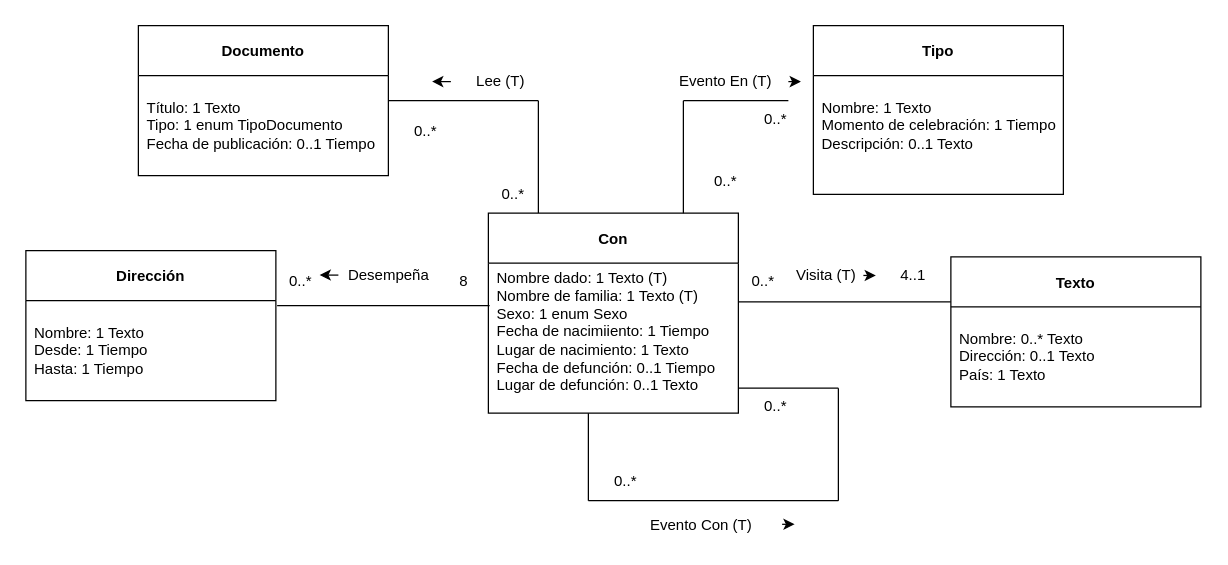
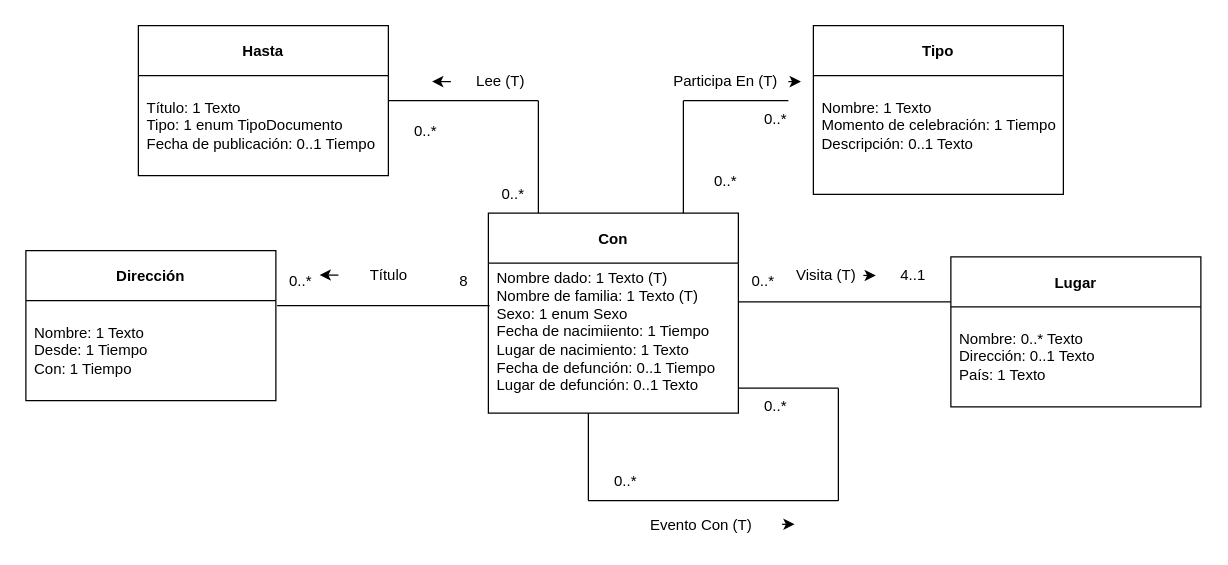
  <mxCell id="0" />
  <mxCell id="1" parent="0" />
- <mxCell id="2" value="Documento" style="swimlane;startSize=40;" vertex="1" parent="1"><mxGeometry x="110" y="20" width="200" height="120" as="geometry" /></mxCell>
+ <mxCell id="2" value="Hasta" style="swimlane;startSize=40;" vertex="1" parent="1"><mxGeometry x="110" y="20" width="200" height="120" as="geometry" /></mxCell>
  <mxCell id="3" value="Título: 1 Texto&lt;br&gt;Tipo: 1 enum TipoDocumento&lt;br&gt;Fecha de publicación: 0..1 Tiempo" style="text;html=1;strokeColor=none;fillColor=none;align=left;verticalAlign=middle;whiteSpace=wrap;rounded=0;" vertex="1" parent="2"><mxGeometry x="5" y="25" width="190" height="110" as="geometry" /></mxCell>
  <mxCell id="4" value="" style="endArrow=none;html=1;exitX=1;exitY=0.5;exitDx=0;exitDy=0;" edge="1" parent="1" source="2"><mxGeometry width="50" height="50" relative="1" as="geometry"><mxPoint x="340" y="90" as="sourcePoint" /><mxPoint x="430" y="80" as="targetPoint" /></mxGeometry></mxCell>
  <mxCell id="5" value="0..*" style="text;html=1;strokeColor=none;fillColor=none;align=center;verticalAlign=middle;whiteSpace=wrap;rounded=0;" vertex="1" parent="1"><mxGeometry x="310" y="90" width="60" height="30" as="geometry" /></mxCell>
  <mxCell id="6" value="Lee (T)" style="text;html=1;strokeColor=none;fillColor=none;align=center;verticalAlign=middle;whiteSpace=wrap;rounded=0;" vertex="1" parent="1"><mxGeometry x="370" y="50" width="60" height="30" as="geometry" /></mxCell>
  <mxCell id="7" value="" style="endArrow=none;html=1;exitX=1;exitY=1;exitDx=0;exitDy=0;" edge="1" parent="1" source="6"><mxGeometry width="50" height="50" relative="1" as="geometry"><mxPoint x="390" y="90" as="sourcePoint" /><mxPoint x="430" y="170" as="targetPoint" /></mxGeometry></mxCell>
  <mxCell id="8" value="0..*" style="text;html=1;strokeColor=none;fillColor=none;align=center;verticalAlign=middle;whiteSpace=wrap;rounded=0;" vertex="1" parent="1"><mxGeometry x="380" y="140" width="60" height="30" as="geometry" /></mxCell>
  <mxCell id="9" value="Con" style="swimlane;startSize=40;" vertex="1" parent="1"><mxGeometry x="390" y="170" width="200" height="160" as="geometry" /></mxCell>
  <mxCell id="10" value="Nombre dado: 1 Texto (T)&lt;br&gt;Nombre de familia: 1 Texto (T)&lt;br&gt;Sexo: 1 enum Sexo&lt;br&gt;Fecha de nacimiiento: 1 Tiempo&lt;br&gt;Lugar de nacimiento: 1 Texto&lt;br&gt;Fecha de defunción: 0..1 Tiempo&lt;br&gt;Lugar de defunción: 0..1 Texto" style="text;html=1;strokeColor=none;fillColor=none;align=left;verticalAlign=middle;whiteSpace=wrap;rounded=0;" vertex="1" parent="9"><mxGeometry x="5" y="40" width="190" height="110" as="geometry" /></mxCell>
  <mxCell id="11" value="Tipo" style="swimlane;startSize=40;" vertex="1" parent="1"><mxGeometry x="650" y="20" width="200" height="135" as="geometry" /></mxCell>
  <mxCell id="12" value="Nombre: 1 Texto&lt;br&gt;Momento de celebración: 1 Tiempo&lt;br&gt;Descripción: 0..1 Texto" style="text;html=1;strokeColor=none;fillColor=none;align=left;verticalAlign=middle;whiteSpace=wrap;rounded=0;" vertex="1" parent="11"><mxGeometry x="5" y="25" width="195" height="110" as="geometry" /></mxCell>
  <mxCell id="13" value="" style="endArrow=none;html=1;exitX=1;exitY=1;exitDx=0;exitDy=0;" edge="1" parent="1"><mxGeometry width="50" height="50" relative="1" as="geometry"><mxPoint x="546" y="80" as="sourcePoint" /><mxPoint x="546" y="170" as="targetPoint" /></mxGeometry></mxCell>
  <mxCell id="14" value="" style="endArrow=none;html=1;exitX=1;exitY=0.5;exitDx=0;exitDy=0;entryX=1;entryY=1;entryDx=0;entryDy=0;" edge="1" parent="1" target="15"><mxGeometry width="50" height="50" relative="1" as="geometry"><mxPoint x="546" y="80" as="sourcePoint" /><mxPoint x="666" y="80" as="targetPoint" /></mxGeometry></mxCell>
- <mxCell id="15" value="Evento En (T)" style="text;html=1;strokeColor=none;fillColor=none;align=center;verticalAlign=middle;whiteSpace=wrap;rounded=0;" vertex="1" parent="1"><mxGeometry x="530" y="50" width="100" height="30" as="geometry" /></mxCell>
+ <mxCell id="15" value="Participa En (T)" style="text;html=1;strokeColor=none;fillColor=none;align=center;verticalAlign=middle;whiteSpace=wrap;rounded=0;" vertex="1" parent="1"><mxGeometry x="530" y="50" width="100" height="30" as="geometry" /></mxCell>
  <mxCell id="16" value="" style="endArrow=none;html=1;exitX=1;exitY=0.5;exitDx=0;exitDy=0;" edge="1" parent="1"><mxGeometry width="50" height="50" relative="1" as="geometry"><mxPoint x="590" y="241" as="sourcePoint" /><mxPoint x="760" y="241" as="targetPoint" /></mxGeometry></mxCell>
  <mxCell id="17" value="Visita (T)" style="text;html=1;align=center;verticalAlign=middle;resizable=0;points=[];autosize=1;strokeColor=none;fillColor=none;" vertex="1" parent="1"><mxGeometry x="630" y="210" width="60" height="20" as="geometry" /></mxCell>
  <mxCell id="18" value="0..*" style="text;html=1;strokeColor=none;fillColor=none;align=center;verticalAlign=middle;whiteSpace=wrap;rounded=0;" vertex="1" parent="1"><mxGeometry x="580" y="210" width="60" height="30" as="geometry" /></mxCell>
  <mxCell id="19" value="0..*" style="text;html=1;strokeColor=none;fillColor=none;align=center;verticalAlign=middle;whiteSpace=wrap;rounded=0;" vertex="1" parent="1"><mxGeometry x="590" y="80" width="60" height="30" as="geometry" /></mxCell>
  <mxCell id="20" value="0..*" style="text;html=1;strokeColor=none;fillColor=none;align=center;verticalAlign=middle;whiteSpace=wrap;rounded=0;" vertex="1" parent="1"><mxGeometry x="550" y="130" width="60" height="30" as="geometry" /></mxCell>
  <mxCell id="21" value="4..1" style="text;html=1;strokeColor=none;fillColor=none;align=center;verticalAlign=middle;whiteSpace=wrap;rounded=0;" vertex="1" parent="1"><mxGeometry x="700" y="205" width="60" height="30" as="geometry" /></mxCell>
- <mxCell id="22" value="Texto" style="swimlane;startSize=40;" vertex="1" parent="1"><mxGeometry x="760" y="205" width="200" height="120" as="geometry" /></mxCell>
+ <mxCell id="22" value="Lugar" style="swimlane;startSize=40;" vertex="1" parent="1"><mxGeometry x="760" y="205" width="200" height="120" as="geometry" /></mxCell>
  <mxCell id="23" value="Nombre: 0..* Texto&lt;br&gt;Dirección: 0..1 Texto&lt;br&gt;País: 1 Texto" style="text;html=1;strokeColor=none;fillColor=none;align=left;verticalAlign=middle;whiteSpace=wrap;rounded=0;" vertex="1" parent="22"><mxGeometry x="5" y="25" width="190" height="110" as="geometry" /></mxCell>
  <mxCell id="24" value="" style="endArrow=none;html=1;exitX=1;exitY=0.5;exitDx=0;exitDy=0;" edge="1" parent="1"><mxGeometry width="50" height="50" relative="1" as="geometry"><mxPoint x="590" y="310" as="sourcePoint" /><mxPoint x="670" y="310" as="targetPoint" /></mxGeometry></mxCell>
  <mxCell id="25" value="" style="endArrow=none;html=1;exitX=1;exitY=1;exitDx=0;exitDy=0;" edge="1" parent="1"><mxGeometry width="50" height="50" relative="1" as="geometry"><mxPoint x="670" y="310" as="sourcePoint" /><mxPoint x="670" y="400" as="targetPoint" /></mxGeometry></mxCell>
  <mxCell id="26" value="" style="endArrow=none;html=1;" edge="1" parent="1"><mxGeometry width="50" height="50" relative="1" as="geometry"><mxPoint x="470" y="400" as="sourcePoint" /><mxPoint x="670" y="400" as="targetPoint" /></mxGeometry></mxCell>
  <mxCell id="27" value="" style="endArrow=none;html=1;exitX=1;exitY=1;exitDx=0;exitDy=0;" edge="1" parent="1"><mxGeometry width="50" height="50" relative="1" as="geometry"><mxPoint x="470" y="330" as="sourcePoint" /><mxPoint x="470" y="400" as="targetPoint" /></mxGeometry></mxCell>
  <mxCell id="28" value="0..*" style="text;html=1;strokeColor=none;fillColor=none;align=center;verticalAlign=middle;whiteSpace=wrap;rounded=0;" vertex="1" parent="1"><mxGeometry x="590" y="310" width="60" height="30" as="geometry" /></mxCell>
  <mxCell id="29" value="0..*" style="text;html=1;strokeColor=none;fillColor=none;align=center;verticalAlign=middle;whiteSpace=wrap;rounded=0;" vertex="1" parent="1"><mxGeometry x="470" y="370" width="60" height="30" as="geometry" /></mxCell>
  <mxCell id="30" value="Evento Con (T)" style="text;html=1;align=center;verticalAlign=middle;resizable=0;points=[];autosize=1;strokeColor=none;fillColor=none;" vertex="1" parent="1"><mxGeometry x="505" y="410" width="110" height="20" as="geometry" /></mxCell>
  <mxCell id="31" value="" style="endArrow=none;html=1;exitX=1;exitY=0.5;exitDx=0;exitDy=0;" edge="1" parent="1"><mxGeometry width="50" height="50" relative="1" as="geometry"><mxPoint x="221" y="244" as="sourcePoint" /><mxPoint x="391" y="244" as="targetPoint" /></mxGeometry></mxCell>
  <mxCell id="32" value="Dirección" style="swimlane;startSize=40;" vertex="1" parent="1"><mxGeometry x="20" y="200" width="200" height="120" as="geometry" /></mxCell>
- <mxCell id="33" value="Nombre: 1 Texto&lt;br&gt;Desde: 1 Tiempo&lt;br&gt;Hasta: 1 Tiempo" style="text;html=1;strokeColor=none;fillColor=none;align=left;verticalAlign=middle;whiteSpace=wrap;rounded=0;" vertex="1" parent="32"><mxGeometry x="5" y="25" width="190" height="110" as="geometry" /></mxCell>
+ <mxCell id="33" value="Nombre: 1 Texto&lt;br&gt;Desde: 1 Tiempo&lt;br&gt;Con: 1 Tiempo" style="text;html=1;strokeColor=none;fillColor=none;align=left;verticalAlign=middle;whiteSpace=wrap;rounded=0;" vertex="1" parent="32"><mxGeometry x="5" y="25" width="190" height="110" as="geometry" /></mxCell>
  <mxCell id="34" value="0..*" style="text;html=1;strokeColor=none;fillColor=none;align=center;verticalAlign=middle;whiteSpace=wrap;rounded=0;" vertex="1" parent="1"><mxGeometry x="210" y="210" width="60" height="30" as="geometry" /></mxCell>
  <mxCell id="35" value="8" style="text;html=1;align=center;verticalAlign=middle;resizable=0;points=[];autosize=1;strokeColor=none;fillColor=none;" vertex="1" parent="1"><mxGeometry x="360" y="215" width="20" height="20" as="geometry" /></mxCell>
- <mxCell id="36" value="Desempeña" style="text;html=1;align=center;verticalAlign=middle;resizable=0;points=[];autosize=1;strokeColor=none;fillColor=none;" vertex="1" parent="1"><mxGeometry x="270" y="210" width="80" height="20" as="geometry" /></mxCell>
+ <mxCell id="36" value="Título" style="text;html=1;align=center;verticalAlign=middle;resizable=0;points=[];autosize=1;strokeColor=none;fillColor=none;" vertex="1" parent="1"><mxGeometry x="270" y="210" width="80" height="20" as="geometry" /></mxCell>
  <mxCell id="37" value="" style="endArrow=classic;html=1;" edge="1" parent="1"><mxGeometry width="50" height="50" relative="1" as="geometry"><mxPoint x="270" y="219.58" as="sourcePoint" /><mxPoint x="255" y="219.58" as="targetPoint" /></mxGeometry></mxCell>
  <mxCell id="38" value="" style="endArrow=classic;html=1;" edge="1" parent="1"><mxGeometry width="50" height="50" relative="1" as="geometry"><mxPoint x="360" y="64.79" as="sourcePoint" /><mxPoint x="345" y="64.79" as="targetPoint" /></mxGeometry></mxCell>
  <mxCell id="39" value="" style="endArrow=classic;html=1;" edge="1" parent="1"><mxGeometry width="50" height="50" relative="1" as="geometry"><mxPoint x="630" y="64.79" as="sourcePoint" /><mxPoint x="640" y="64.79" as="targetPoint" /></mxGeometry></mxCell>
  <mxCell id="40" value="" style="endArrow=classic;html=1;" edge="1" parent="1"><mxGeometry width="50" height="50" relative="1" as="geometry"><mxPoint x="690" y="219.87" as="sourcePoint" /><mxPoint x="700" y="219.87" as="targetPoint" /><Array as="points"><mxPoint x="690" y="219.87" /></Array></mxGeometry></mxCell>
  <mxCell id="41" value="" style="endArrow=classic;html=1;" edge="1" parent="1"><mxGeometry width="50" height="50" relative="1" as="geometry"><mxPoint x="625" y="418.95" as="sourcePoint" /><mxPoint x="635" y="418.95" as="targetPoint" /><Array as="points"><mxPoint x="625" y="418.95" /></Array></mxGeometry></mxCell>
